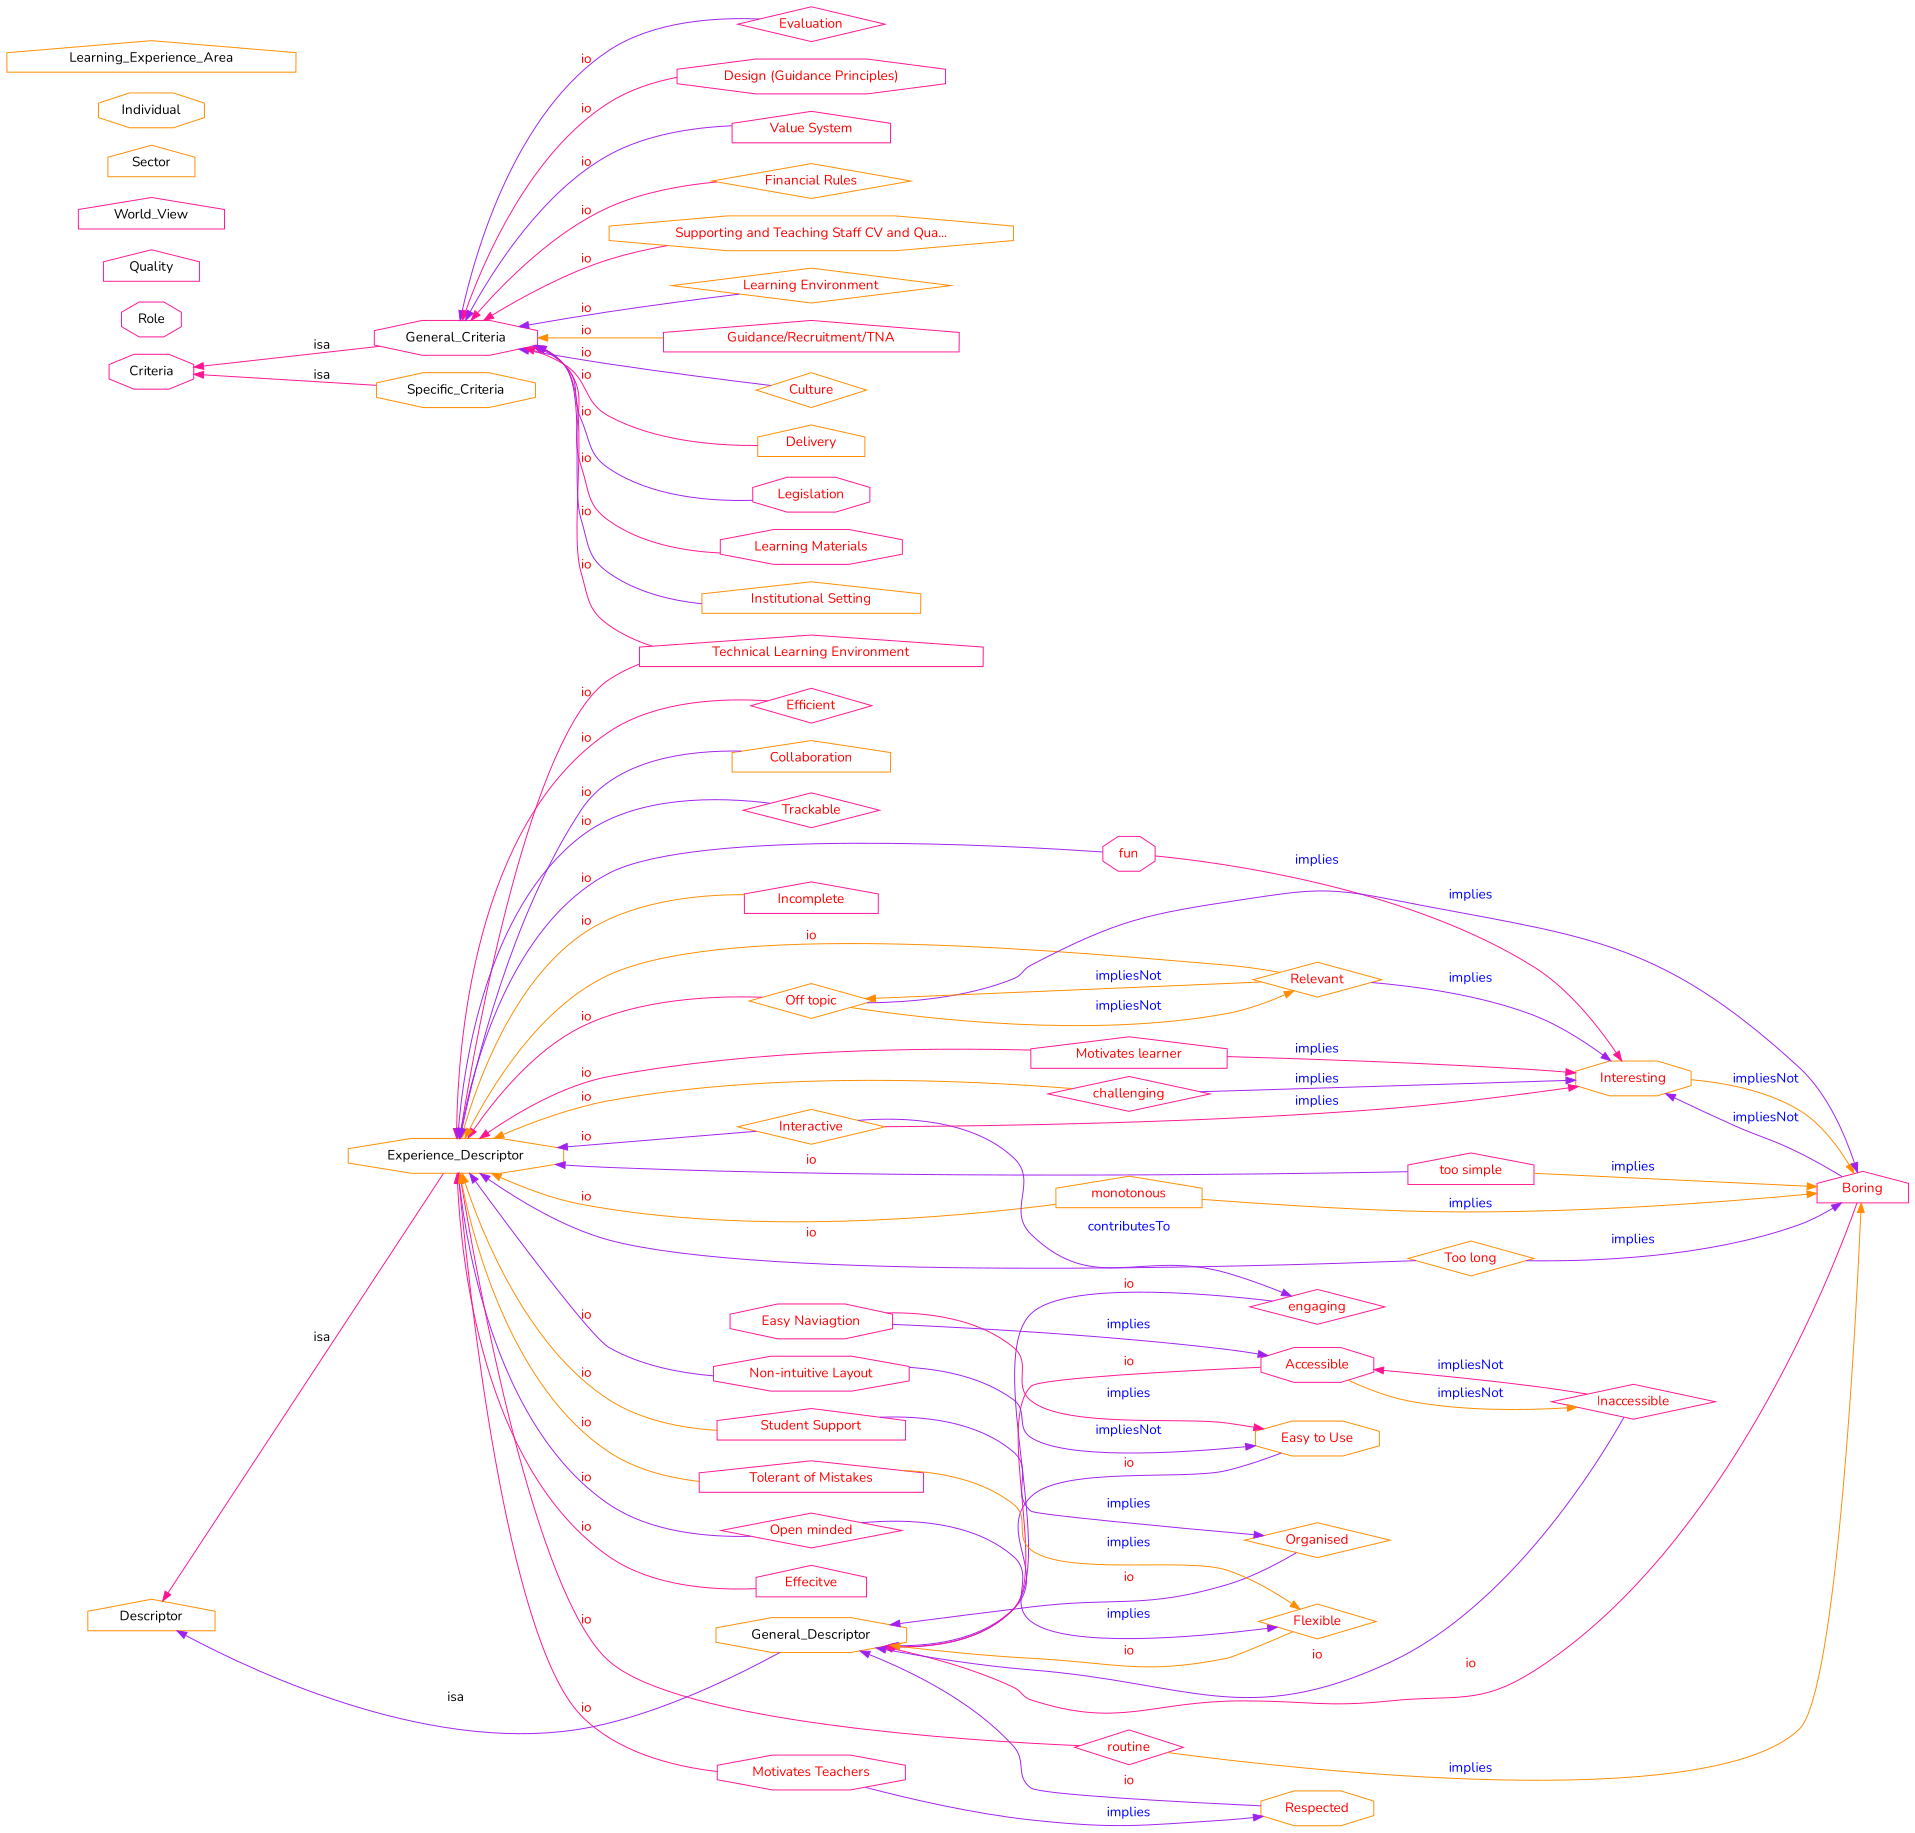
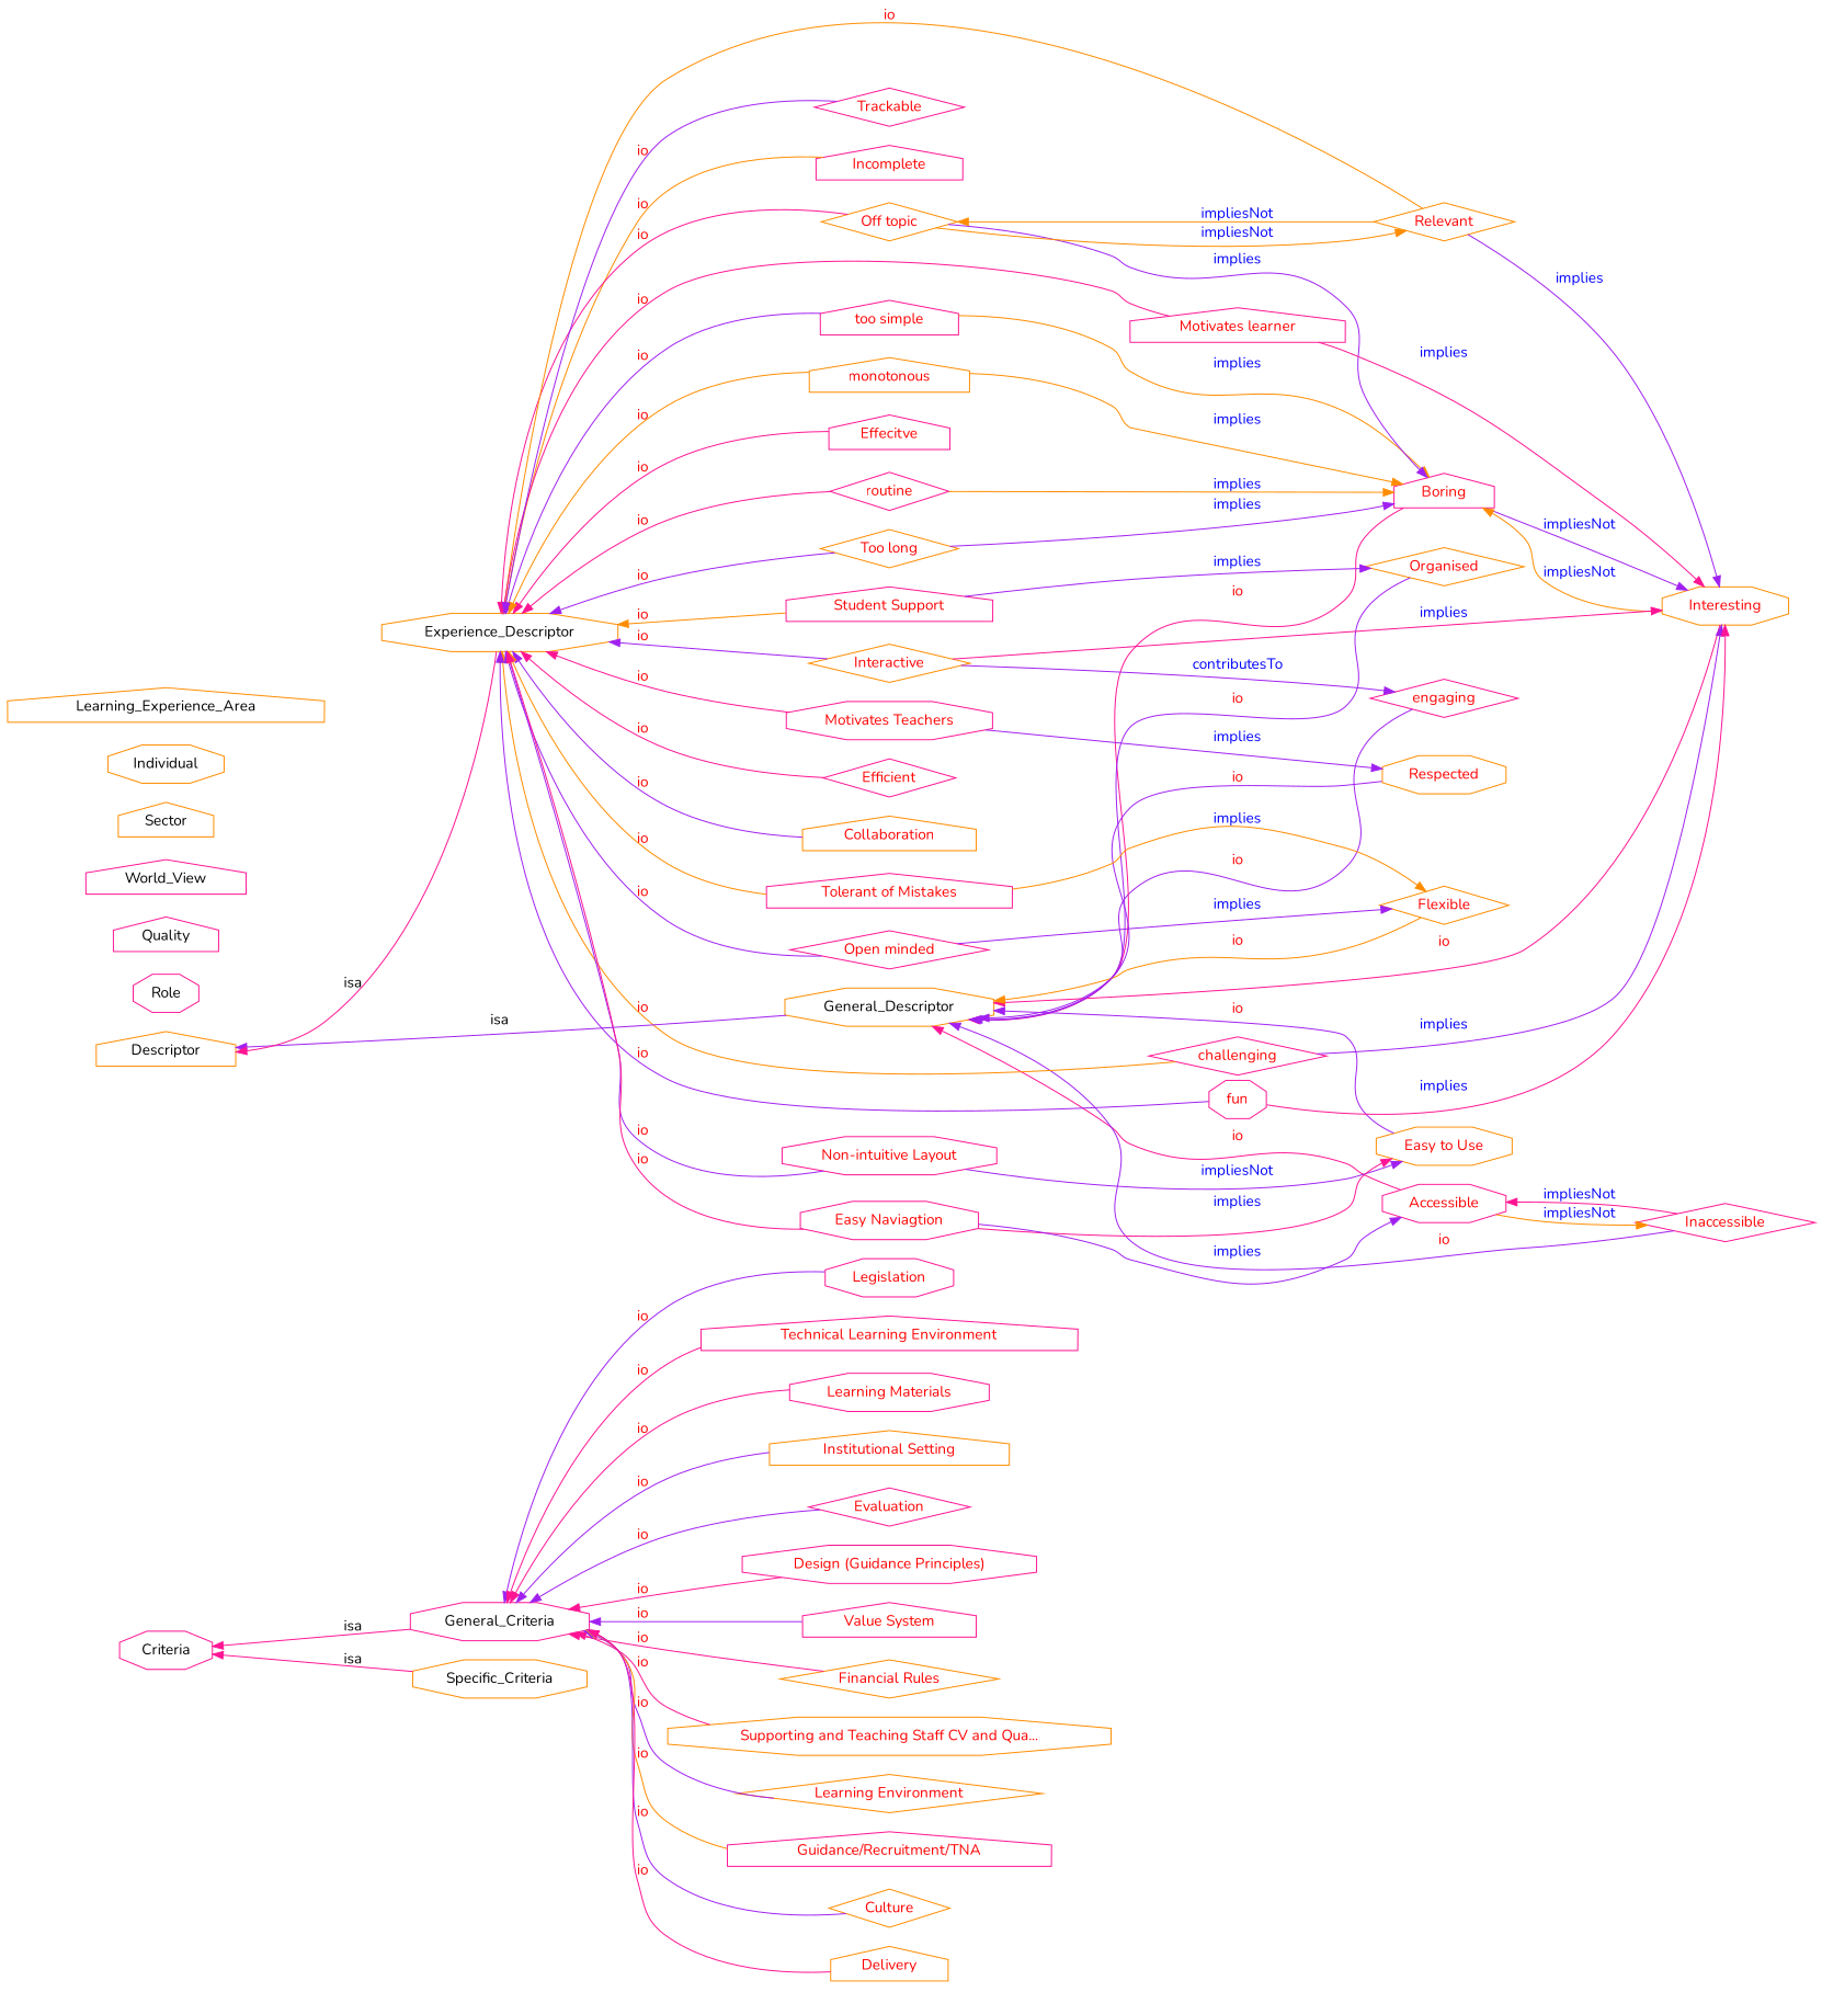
  digraph {
    fontname=Nunito
    rankdir=LR
    node [color=deeppink fontcolor="0.0,1.0,1.0" fontname=Nunito shape=octagon]
    edge [color=purple dir=back fontcolor="0.0,1.0,1.0" fontname=Nunito]
    n1 [height=0.50 label=Legislation width=1.06]
    n2 [fontcolor="0.0,0.0,0.0" height=0.50 label=General_Criteria width=1.50]
    n3 [height=0.50 label="Technical Learning Environment" shape=house width=2.75]
    n4 [height=0.50 label="Learning Materials" width=1.67]
    n5 [color=darkorange height=0.50 label="Institutional Setting" shape=house width=1.72]
    n6 [height=0.50 label=Evaluation shape=diamond width=1.03]
    n7 [height=0.50 label="Design (Guidance Principles)" width=2.47]
    n8 [height=0.50 label="Value System" shape=house width=1.28]
    n9 [color=darkorange height=0.50 label="Financial Rules" shape=diamond width=1.39]
    n10 [color=darkorange height=0.50 label="Supporting and Teaching Staff CV and Qua..." width=3.75]
    n11 [color=darkorange height=0.50 label="Learning Environment" shape=diamond width=1.94]
    n12 [height=0.50 label="Guidance/Recruitment/TNA" shape=house width=2.39]
    n13 [color=darkorange height=0.50 label=Culture shape=diamond width=0.78]
    n14 [color=darkorange height=0.50 label=Delivery shape=house width=0.86]
    n15 [height=0.50 label=engaging shape=diamond width=0.89]
    n16 [color=darkorange fontcolor="0.0,0.0,0.0" height=0.50 label=General_Descriptor width=1.72]
    n17 [height=0.50 label=Boring shape=house width=0.75]
    n18 [color=darkorange height=0.50 label=Interesting width=1.03]
    n19 [color=darkorange height=0.50 label=Organised shape=diamond width=0.97]
    n20 [color=darkorange height=0.50 label="Easy to Use" width=1.11]
    n21 [height=0.50 label=Accessible width=1.03]
    n22 [height=0.50 label=Inaccessible shape=diamond width=1.14]
    n23 [color=darkorange height=0.50 label=Flexible shape=diamond width=0.83]
    n24 [color=darkorange height=0.50 label=Respected width=0.97]
    n25 [height=0.50 label=Incomplete shape=house width=1.06]
    n26 [color=darkorange fontcolor="0.0,0.0,0.0" height=0.50 label=Experience_Descriptor width=1.97]
    n27 [height=0.50 label=challenging shape=diamond width=1.08]
    n28 [height=0.50 label=fun width=0.75]
    n29 [height=0.50 label="too simple" shape=house width=1.00]
    n30 [height=0.50 label="Student Support" shape=house width=1.44]
    n31 [height=0.50 label=Effecitve shape=house width=0.89]
    n32 [color=darkorange height=0.50 label=monotonous shape=house width=1.14]
    n33 [height=0.50 label="Open minded" shape=diamond width=1.25]
    n34 [color=darkorange height=0.50 label=Interactive shape=diamond width=1.03]
    n35 [color=darkorange height=0.50 label="Too long" shape=diamond width=0.89]
    n36 [color=darkorange height=0.50 label="Off topic" shape=diamond width=0.89]
    n37 [color=darkorange height=0.50 label=Relevant shape=diamond width=0.89]
    n38 [height=0.50 label=Efficient shape=diamond width=0.86]
    n39 [color=darkorange height=0.50 label=Collaboration shape=house width=1.25]
    n40 [height=0.50 label=routine shape=diamond width=0.75]
    n41 [height=0.50 label="Non-intuitive Layout" width=1.83]
    n42 [height=0.50 label="Motivates Teachers" width=1.67]
    n43 [height=0.50 label="Tolerant of Mistakes" shape=house width=1.81]
    n44 [height=0.50 label="Motivates learner" shape=house width=1.56]
    n45 [height=0.50 label="Easy Naviagtion" width=1.47]
    n46 [height=0.50 label=Trackable shape=diamond width=0.97]
    n47 [color=darkorange fontcolor="0.0,0.0,0.0" height=0.50 label=Descriptor shape=house width=1.00]
    n48 [fontcolor="0.0,0.0,0.0" height=0.50 label=Role width=0.75]
    n49 [fontcolor="0.0,0.0,0.0" height=0.50 label=Criteria width=0.78]
    n50 [color=darkorange fontcolor="0.0,0.0,0.0" height=0.50 label=Specific_Criteria width=1.50]
    n51 [fontcolor="0.0,0.0,0.0" height=0.50 label=Quality shape=house width=0.78]
    n52 [fontcolor="0.0,0.0,0.0" height=0.50 label=World_View shape=house width=1.19]
    n53 [color=darkorange fontcolor="0.0,0.0,0.0" height=0.50 label=Sector shape=house width=0.75]
    n54 [color=darkorange fontcolor="0.0,0.0,0.0" height=0.50 label=Individual width=1.00]
    n55 [color=darkorange fontcolor="0.0,0.0,0.0" height=0.50 label=Learning_Experience_Area shape=house width=2.33]
    n2 -> n1 [label=io]
    n2 -> n3 [color=deeppink label=io]
    n2 -> n4 [color=deeppink label=io]
    n2 -> n5 [label=io]
    n2 -> n6 [label=io]
    n2 -> n7 [color=deeppink label=io]
    n2 -> n8 [label=io]
    n2 -> n9 [color=deeppink label=io]
    n2 -> n10 [color=deeppink label=io]
    n2 -> n11 [label=io]
    n2 -> n12 [color=darkorange label=io]
    n2 -> n13 [label=io]
    n2 -> n14 [color=deeppink label=io]
    n16 -> n15 [label=io]
    n16 -> n17 [color=deeppink label=io]
+   n16 -> n18 [color=deeppink label=io]
    n16 -> n19 [label=io]
    n16 -> n20 [label=io]
    n16 -> n21 [color=deeppink label=io]
    n16 -> n22 [label=io]
    n16 -> n23 [color=darkorange label=io]
    n16 -> n24 [label=io]
    n17 -> n18 [fontcolor="0.6666667,1.0,1.0" label=impliesNot style=filled dir=""]
    n18 -> n17 [color=darkorange fontcolor="0.6666667,1.0,1.0" label=impliesNot style=filled dir=""]
    n21 -> n22 [color=darkorange fontcolor="0.6666667,1.0,1.0" label=impliesNot style=filled dir=""]
    n22 -> n21 [color=deeppink fontcolor="0.6666667,1.0,1.0" label=impliesNot style=filled dir=""]
    n26 -> n25 [color=darkorange label=io]
    n26 -> n27 [color=darkorange label=io]
    n26 -> n28 [label=io]
    n26 -> n29 [label=io]
    n26 -> n30 [color=darkorange label=io]
    n26 -> n31 [color=deeppink label=io]
    n26 -> n32 [color=darkorange label=io]
    n26 -> n33 [label=io]
    n26 -> n34 [label=io]
    n26 -> n35 [label=io]
    n26 -> n36 [color=deeppink label=io]
    n26 -> n37 [color=darkorange label=io]
    n26 -> n38 [color=deeppink label=io]
    n26 -> n39 [label=io]
    n26 -> n40 [color=deeppink label=io]
    n26 -> n41 [label=io]
    n26 -> n42 [color=deeppink label=io]
    n26 -> n43 [color=darkorange label=io]
    n26 -> n44 [color=deeppink label=io]
-   n26 -> n3 [color=deeppink label=io]
+   n26 -> n45 [color=deeppink label=io]
    n26 -> n46 [label=io]
    n27 -> n18 [fontcolor="0.6666667,1.0,1.0" label=implies style=filled dir=""]
    n28 -> n18 [color=deeppink fontcolor="0.6666667,1.0,1.0" label=implies style=filled dir=""]
    n29 -> n17 [color=darkorange fontcolor="0.6666667,1.0,1.0" label=implies style=filled dir=""]
    n30 -> n19 [fontcolor="0.6666667,1.0,1.0" label=implies style=filled dir=""]
    n32 -> n17 [color=darkorange fontcolor="0.6666667,1.0,1.0" label=implies style=filled dir=""]
    n33 -> n23 [fontcolor="0.6666667,1.0,1.0" label=implies style=filled dir=""]
    n34 -> n15 [fontcolor="0.6666667,1.0,1.0" label=contributesTo style=filled dir=""]
    n34 -> n18 [color=deeppink fontcolor="0.6666667,1.0,1.0" label=implies style=filled dir=""]
    n35 -> n17 [fontcolor="0.6666667,1.0,1.0" label=implies style=filled dir=""]
    n36 -> n17 [fontcolor="0.6666667,1.0,1.0" label=implies style=filled dir=""]
    n36 -> n37 [color=darkorange fontcolor="0.6666667,1.0,1.0" label=impliesNot style=filled dir=""]
    n37 -> n18 [fontcolor="0.6666667,1.0,1.0" label=implies style=filled dir=""]
    n37 -> n36 [color=darkorange fontcolor="0.6666667,1.0,1.0" label=impliesNot style=filled dir=""]
    n40 -> n17 [color=darkorange fontcolor="0.6666667,1.0,1.0" label=implies style=filled dir=""]
    n41 -> n20 [fontcolor="0.6666667,1.0,1.0" label=impliesNot style=filled dir=""]
    n42 -> n24 [fontcolor="0.6666667,1.0,1.0" label=implies style=filled dir=""]
    n43 -> n23 [color=darkorange fontcolor="0.6666667,1.0,1.0" label=implies style=filled dir=""]
    n44 -> n18 [color=deeppink fontcolor="0.6666667,1.0,1.0" label=implies style=filled dir=""]
    n45 -> n20 [color=deeppink fontcolor="0.6666667,1.0,1.0" label=implies style=filled dir=""]
    n45 -> n21 [fontcolor="0.6666667,1.0,1.0" label=implies style=filled dir=""]
    n47 -> n16 [fontcolor="0.0,0.0,0.0" label=isa]
    n47 -> n26 [color=deeppink fontcolor="0.0,0.0,0.0" label=isa]
    n49 -> n2 [color=deeppink fontcolor="0.0,0.0,0.0" label=isa]
    n49 -> n50 [color=deeppink fontcolor="0.0,0.0,0.0" label=isa]
  }
